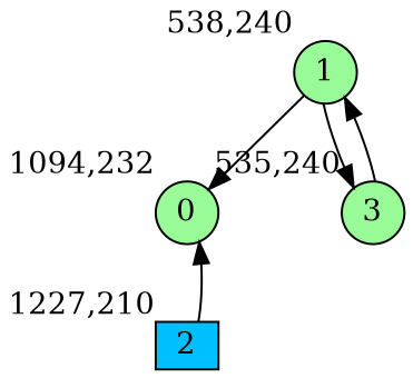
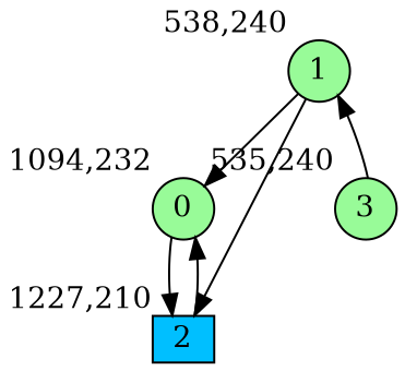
  digraph {
    bgcolor=white
    node [fillcolor=palegreen fixedsize=true shape=circle style=filled]
    0 [height=0.3 width=0.4 xlabel="1094,232"]
    2 [fillcolor=deepskyblue height=0.3 shape=box width=0.4 xlabel="1227,210"]
    1 [height=0.3 width=0.4 xlabel="538,240"]
    3 [height=0.3 width=0.4 xlabel="535,240"]
+   0 -> 2
    2 -> 0
    1 -> 0
-   1 -> 3
+   1 -> 2
    3 -> 1
  }
